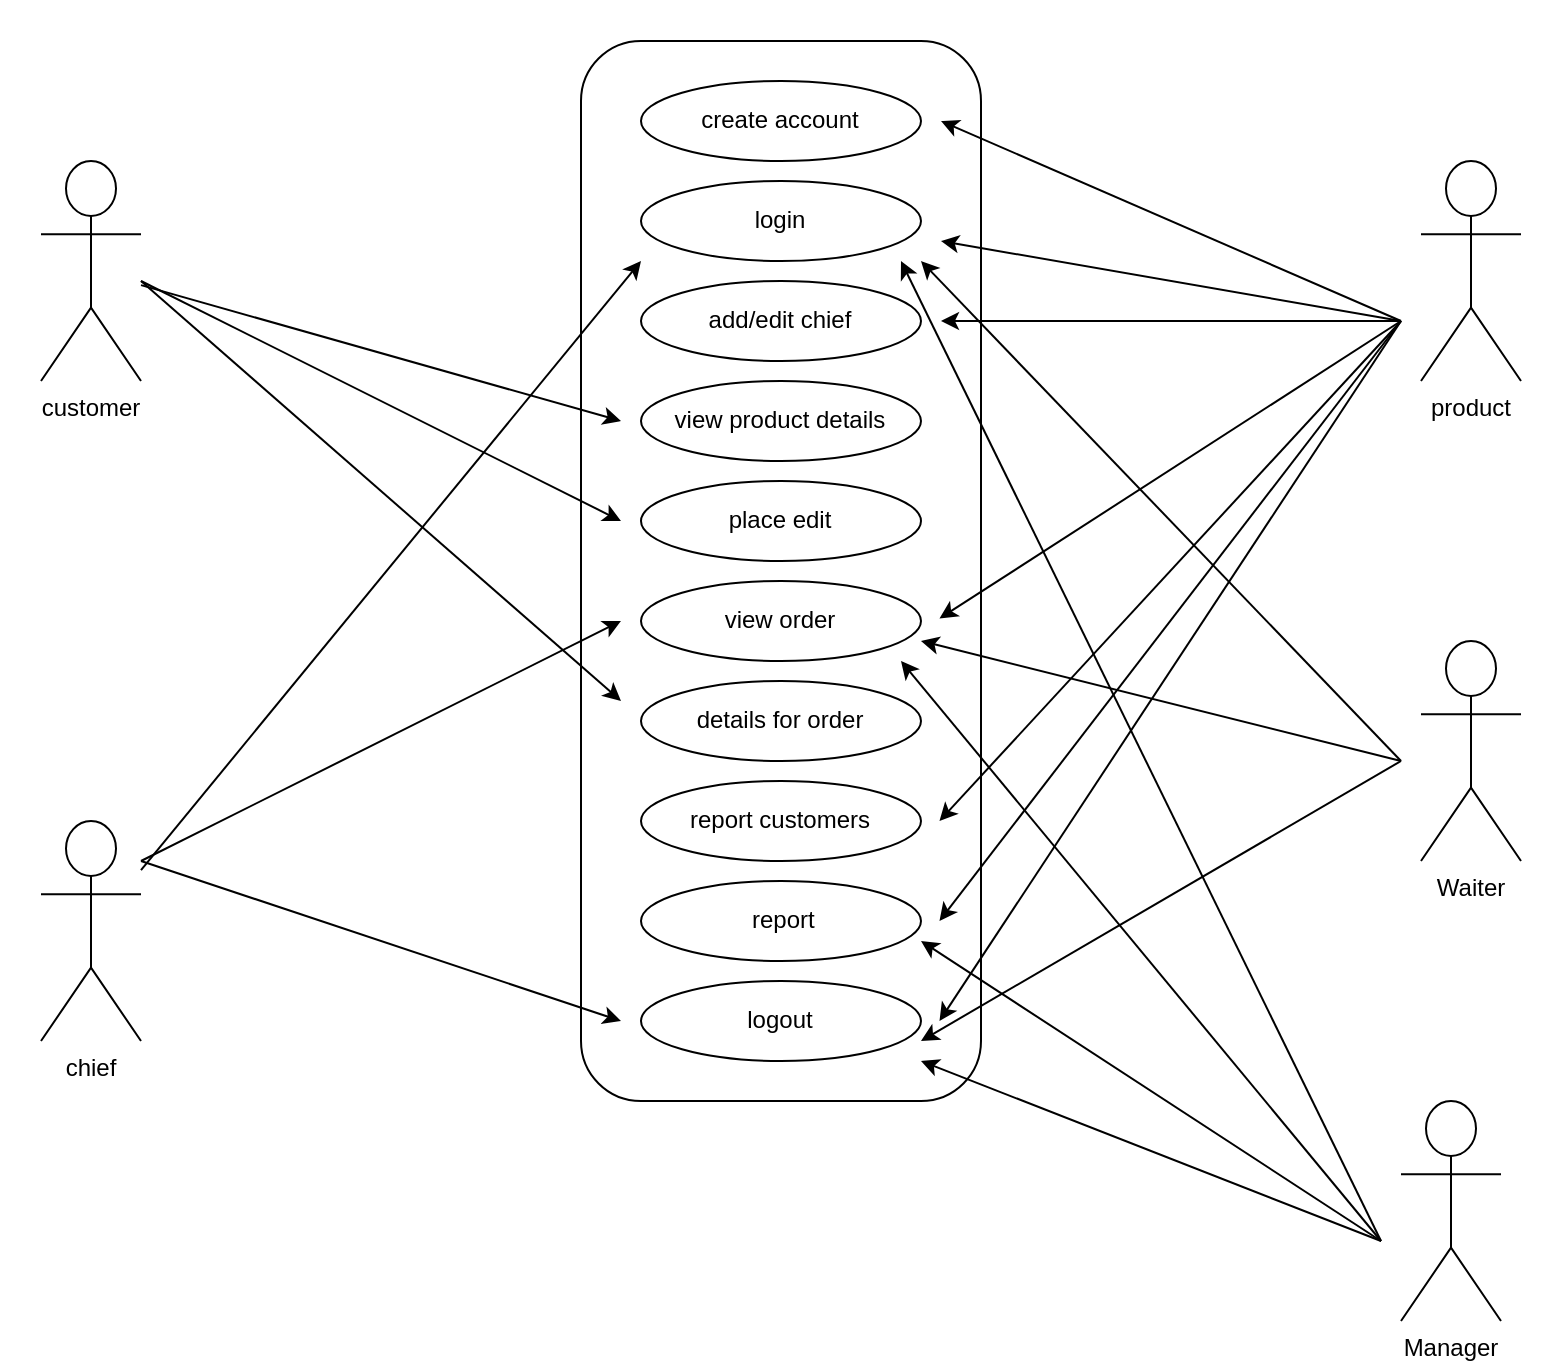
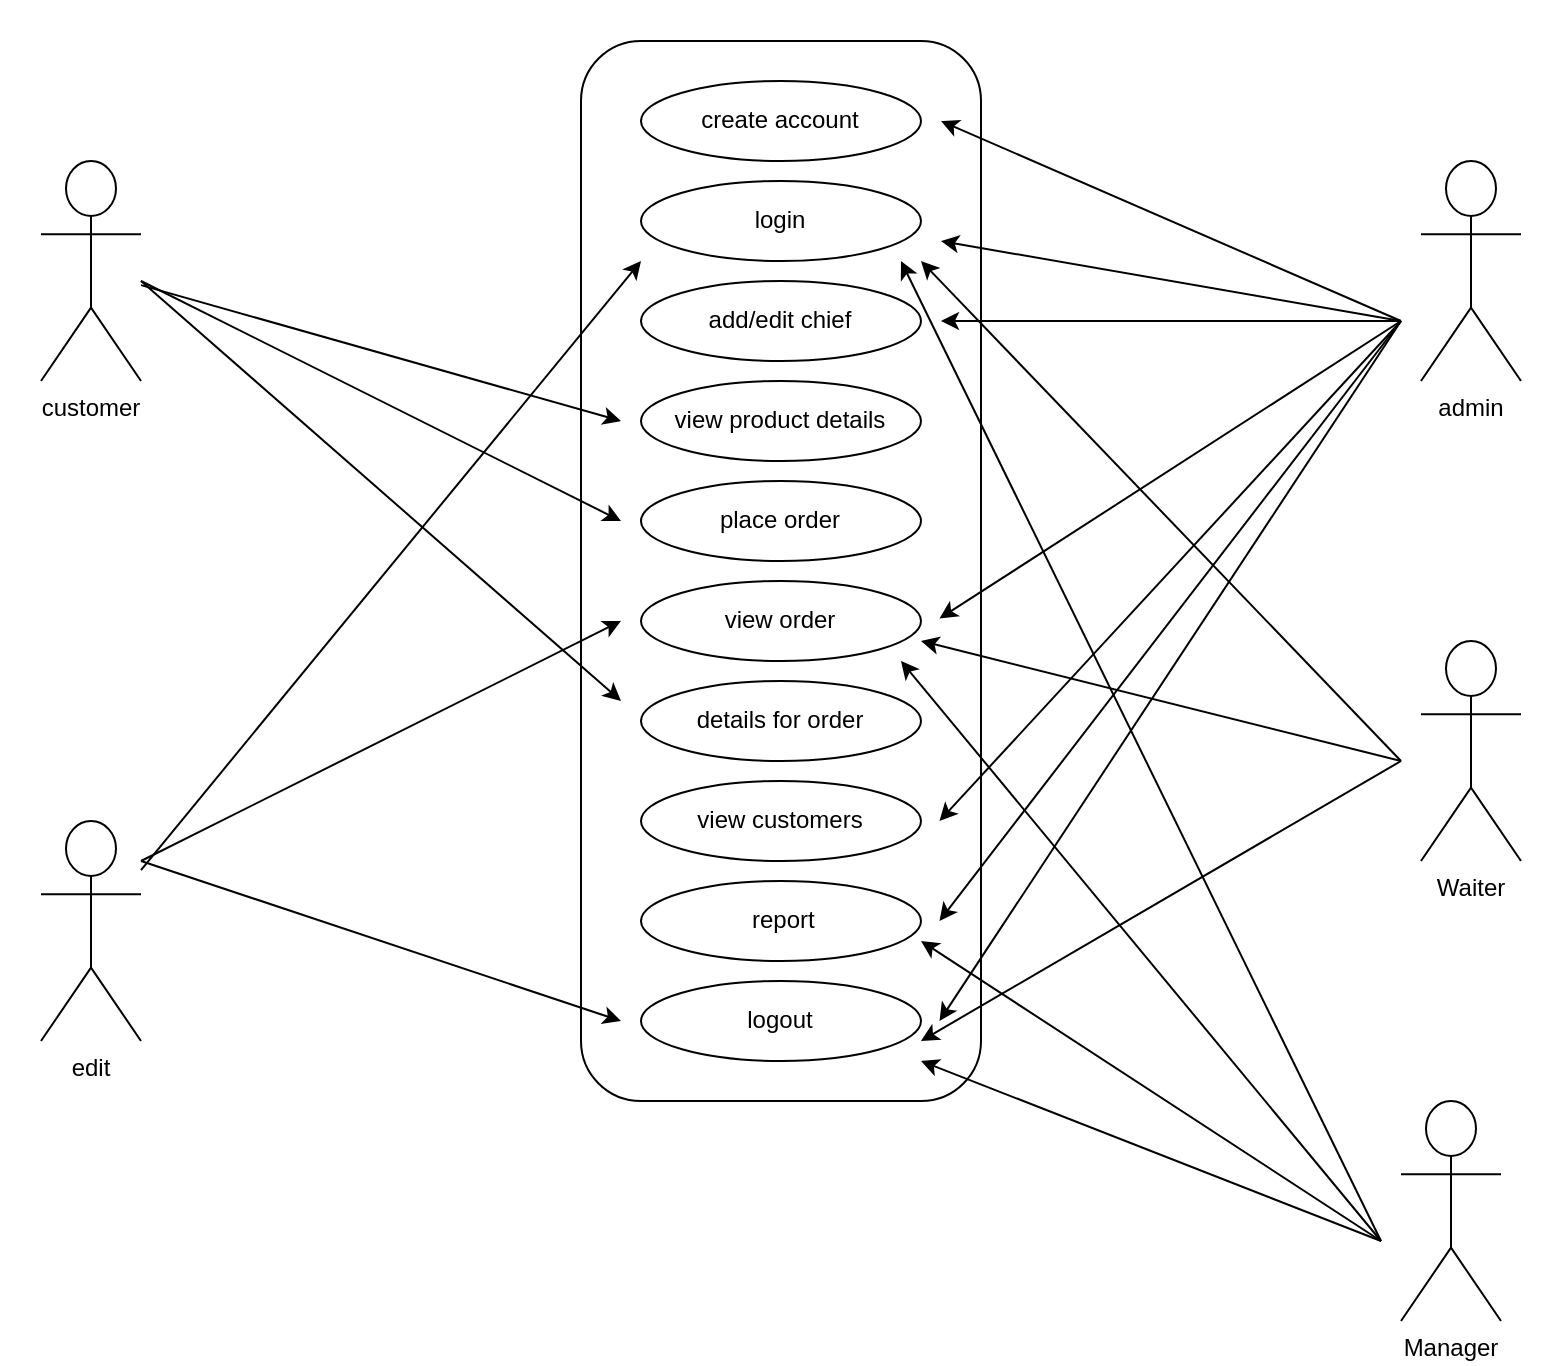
  <mxCell id="0" />
  <mxCell id="1" parent="0" />
  <mxCell id="2" value="customer" style="shape=umlActor;verticalLabelPosition=bottom;verticalAlign=top;html=1;outlineConnect=0;" vertex="1" parent="1"><mxGeometry x="20" y="80" width="50" height="110" as="geometry" /></mxCell>
- <mxCell id="3" value="chief" style="shape=umlActor;verticalLabelPosition=bottom;verticalAlign=top;html=1;outlineConnect=0;" vertex="1" parent="1"><mxGeometry x="20" y="410" width="50" height="110" as="geometry" /></mxCell>
+ <mxCell id="3" value="edit" style="shape=umlActor;verticalLabelPosition=bottom;verticalAlign=top;html=1;outlineConnect=0;" vertex="1" parent="1"><mxGeometry x="20" y="410" width="50" height="110" as="geometry" /></mxCell>
  <mxCell id="4" value="Manager" style="shape=umlActor;verticalLabelPosition=bottom;verticalAlign=top;html=1;outlineConnect=0;" vertex="1" parent="1"><mxGeometry x="700" y="550" width="50" height="110" as="geometry" /></mxCell>
- <mxCell id="5" value="product" style="shape=umlActor;verticalLabelPosition=bottom;verticalAlign=top;html=1;outlineConnect=0;" vertex="1" parent="1"><mxGeometry x="710" y="80" width="50" height="110" as="geometry" /></mxCell>
+ <mxCell id="5" value="admin" style="shape=umlActor;verticalLabelPosition=bottom;verticalAlign=top;html=1;outlineConnect=0;" vertex="1" parent="1"><mxGeometry x="710" y="80" width="50" height="110" as="geometry" /></mxCell>
  <mxCell id="6" value="Waiter" style="shape=umlActor;verticalLabelPosition=bottom;verticalAlign=top;html=1;outlineConnect=0;" vertex="1" parent="1"><mxGeometry x="710" y="320" width="50" height="110" as="geometry" /></mxCell>
  <mxCell id="7" value="" style="rounded=1;whiteSpace=wrap;html=1;fillColor=none;" vertex="1" parent="1"><mxGeometry x="290" y="20" width="200" height="530" as="geometry" /></mxCell>
  <mxCell id="8" value="create account" style="ellipse;whiteSpace=wrap;html=1;align=center;fillColor=none;" vertex="1" parent="1"><mxGeometry x="320" width="140" height="40" as="geometry" y="40" /></mxCell>
  <mxCell id="9" value="login" style="ellipse;whiteSpace=wrap;html=1;align=center;fillColor=none;" vertex="1" parent="1"><mxGeometry x="320" y="90" width="140" height="40" as="geometry" /></mxCell>
- <mxCell id="10" value="report customers" style="ellipse;whiteSpace=wrap;html=1;align=center;fillColor=none;" vertex="1" parent="1"><mxGeometry x="320" y="390" width="140" height="40" as="geometry" /></mxCell>
+ <mxCell id="10" value="view customers" style="ellipse;whiteSpace=wrap;html=1;align=center;fillColor=none;" vertex="1" parent="1"><mxGeometry x="320" y="390" width="140" height="40" as="geometry" /></mxCell>
  <mxCell id="11" value="add/edit chief" style="ellipse;whiteSpace=wrap;html=1;align=center;fillColor=none;" vertex="1" parent="1"><mxGeometry x="320" y="140" width="140" height="40" as="geometry" /></mxCell>
- <mxCell id="12" value="place edit" style="ellipse;whiteSpace=wrap;html=1;align=center;fillColor=none;" vertex="1" parent="1"><mxGeometry x="320" y="240" width="140" height="40" as="geometry" /></mxCell>
+ <mxCell id="12" value="place order" style="ellipse;whiteSpace=wrap;html=1;align=center;fillColor=none;" vertex="1" parent="1"><mxGeometry x="320" y="240" width="140" height="40" as="geometry" /></mxCell>
  <mxCell id="13" value="view order" style="ellipse;whiteSpace=wrap;html=1;align=center;fillColor=none;" vertex="1" parent="1"><mxGeometry x="320" y="290" width="140" height="40" as="geometry" /></mxCell>
  <mxCell id="14" value="view product details" style="ellipse;whiteSpace=wrap;html=1;align=center;fillColor=none;" vertex="1" parent="1"><mxGeometry x="320" y="190" width="140" height="40" as="geometry" /></mxCell>
  <mxCell id="15" value="details for order" style="ellipse;whiteSpace=wrap;html=1;align=center;fillColor=none;" vertex="1" parent="1"><mxGeometry x="320" y="340" width="140" height="40" as="geometry" /></mxCell>
  <mxCell id="16" value="&amp;nbsp;report" style="ellipse;whiteSpace=wrap;html=1;align=center;fillColor=none;" vertex="1" parent="1"><mxGeometry x="320" y="440" width="140" height="40" as="geometry" /></mxCell>
  <mxCell id="17" value="logout" style="ellipse;whiteSpace=wrap;html=1;align=center;fillColor=none;" vertex="1" parent="1"><mxGeometry x="320" y="490" width="140" height="40" as="geometry" /></mxCell>
  <mxCell id="18" value="" style="endArrow=classic;html=1;" edge="1" parent="1" source="2"><mxGeometry width="50" height="50" relative="1" as="geometry"><mxPoint x="260" y="260" as="sourcePoint" /><mxPoint x="310" y="210" as="targetPoint" /></mxGeometry></mxCell>
  <mxCell id="19" value="" style="endArrow=classic;html=1;" edge="1" parent="1"><mxGeometry width="50" height="50" relative="1" as="geometry"><mxPoint x="70" y="140" as="sourcePoint" /><mxPoint x="310" y="260" as="targetPoint" /></mxGeometry></mxCell>
  <mxCell id="20" value="" style="endArrow=classic;html=1;" edge="1" parent="1"><mxGeometry width="50" height="50" relative="1" as="geometry"><mxPoint x="70" y="140" as="sourcePoint" /><mxPoint x="310" y="350" as="targetPoint" /></mxGeometry></mxCell>
  <mxCell id="21" value="" style="endArrow=classic;html=1;" edge="1" parent="1" source="3"><mxGeometry width="50" height="50" relative="1" as="geometry"><mxPoint x="270" y="180" as="sourcePoint" /><mxPoint x="320" y="130" as="targetPoint" /></mxGeometry></mxCell>
  <mxCell id="22" value="" style="endArrow=classic;html=1;" edge="1" parent="1"><mxGeometry width="50" height="50" relative="1" as="geometry"><mxPoint x="70" y="430" as="sourcePoint" /><mxPoint x="310" y="310" as="targetPoint" /></mxGeometry></mxCell>
  <mxCell id="23" value="" style="endArrow=classic;html=1;" edge="1" parent="1"><mxGeometry width="50" height="50" relative="1" as="geometry"><mxPoint x="70" y="430" as="sourcePoint" /><mxPoint x="310" y="510" as="targetPoint" /></mxGeometry></mxCell>
  <mxCell id="24" value="" style="endArrow=classic;html=1;" edge="1" parent="1"><mxGeometry width="50" height="50" relative="1" as="geometry"><mxPoint x="700" y="160" as="sourcePoint" /><mxPoint x="470" y="60" as="targetPoint" /></mxGeometry></mxCell>
  <mxCell id="25" value="" style="endArrow=classic;html=1;" edge="1" parent="1"><mxGeometry width="50" height="50" relative="1" as="geometry"><mxPoint x="700" y="160" as="sourcePoint" /><mxPoint x="470" y="120" as="targetPoint" /></mxGeometry></mxCell>
  <mxCell id="26" value="" style="endArrow=classic;html=1;" edge="1" parent="1"><mxGeometry width="50" height="50" relative="1" as="geometry"><mxPoint x="700" y="160" as="sourcePoint" /><mxPoint x="470" y="160" as="targetPoint" /></mxGeometry></mxCell>
  <mxCell id="27" value="" style="endArrow=classic;html=1;entryX=1.066;entryY=0.47;entryDx=0;entryDy=0;entryPerimeter=0;" edge="1" parent="1" target="13"><mxGeometry width="50" height="50" relative="1" as="geometry"><mxPoint x="700" y="160" as="sourcePoint" /><mxPoint x="470" y="209.5" as="targetPoint" /></mxGeometry></mxCell>
  <mxCell id="28" value="" style="endArrow=classic;html=1;entryX=1.066;entryY=0.47;entryDx=0;entryDy=0;entryPerimeter=0;" edge="1" parent="1"><mxGeometry width="50" height="50" relative="1" as="geometry"><mxPoint x="700" y="160" as="sourcePoint" /><mxPoint x="469.24" y="410" as="targetPoint" /></mxGeometry></mxCell>
  <mxCell id="29" value="" style="endArrow=classic;html=1;entryX=1.066;entryY=0.47;entryDx=0;entryDy=0;entryPerimeter=0;" edge="1" parent="1"><mxGeometry width="50" height="50" relative="1" as="geometry"><mxPoint x="700" y="160" as="sourcePoint" /><mxPoint x="469.24" y="460" as="targetPoint" /></mxGeometry></mxCell>
  <mxCell id="30" value="" style="endArrow=classic;html=1;entryX=1.066;entryY=0.47;entryDx=0;entryDy=0;entryPerimeter=0;" edge="1" parent="1"><mxGeometry width="50" height="50" relative="1" as="geometry"><mxPoint x="700" y="160" as="sourcePoint" /><mxPoint x="469.24" y="510" as="targetPoint" /></mxGeometry></mxCell>
  <mxCell id="31" value="" style="endArrow=classic;html=1;" edge="1" parent="1"><mxGeometry width="50" height="50" relative="1" as="geometry"><mxPoint x="700" y="380" as="sourcePoint" /><mxPoint x="460" y="130" as="targetPoint" /></mxGeometry></mxCell>
  <mxCell id="32" value="" style="endArrow=classic;html=1;" edge="1" parent="1"><mxGeometry width="50" height="50" relative="1" as="geometry"><mxPoint x="700" y="380" as="sourcePoint" /><mxPoint x="460" y="320" as="targetPoint" /></mxGeometry></mxCell>
  <mxCell id="33" value="" style="endArrow=classic;html=1;" edge="1" parent="1"><mxGeometry width="50" height="50" relative="1" as="geometry"><mxPoint x="700" y="380" as="sourcePoint" /><mxPoint x="460" y="520" as="targetPoint" /></mxGeometry></mxCell>
  <mxCell id="34" value="" style="endArrow=classic;html=1;" edge="1" parent="1"><mxGeometry width="50" height="50" relative="1" as="geometry"><mxPoint x="690" y="620" as="sourcePoint" /><mxPoint x="450" y="130" as="targetPoint" /></mxGeometry></mxCell>
  <mxCell id="35" value="" style="endArrow=classic;html=1;" edge="1" parent="1"><mxGeometry width="50" height="50" relative="1" as="geometry"><mxPoint x="690" y="620" as="sourcePoint" /><mxPoint x="450" y="330" as="targetPoint" /></mxGeometry></mxCell>
  <mxCell id="36" value="" style="endArrow=classic;html=1;" edge="1" parent="1"><mxGeometry width="50" height="50" relative="1" as="geometry"><mxPoint x="690" y="620" as="sourcePoint" /><mxPoint x="460" y="470" as="targetPoint" /></mxGeometry></mxCell>
  <mxCell id="37" value="" style="endArrow=classic;html=1;" edge="1" parent="1"><mxGeometry width="50" height="50" relative="1" as="geometry"><mxPoint x="690" y="620" as="sourcePoint" /><mxPoint x="460" y="530" as="targetPoint" /><Array as="points" /></mxGeometry></mxCell>
